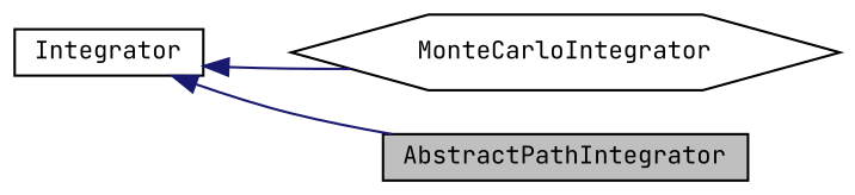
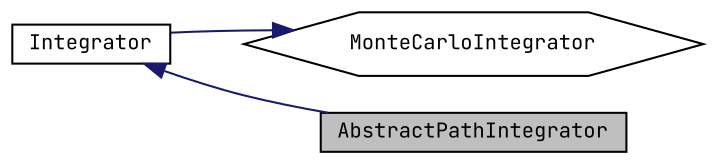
  digraph {
    fontname="JetBrains Mono"
    rankdir=LR
    node [color=black fillcolor=white fontname="JetBrains Mono" fontsize=10 shape=box style=filled]
    edge [color=midnightblue dir=back fontname="JetBrains Mono" fontsize=10 labelfontname=Helvetica labelfontsize=10 style=solid]
    n1 [fillcolor=grey75 fontcolor=black height=0.2 label=AbstractPathIntegrator width=0.4]
    n2 [height=0.2 label=MonteCarloIntegrator shape=hexagon width=0.4]
    n3 [height=0.2 label=Integrator width=0.4]
    n3 -> n1
-   n3 -> n2
+   n2 -> n3
  }
